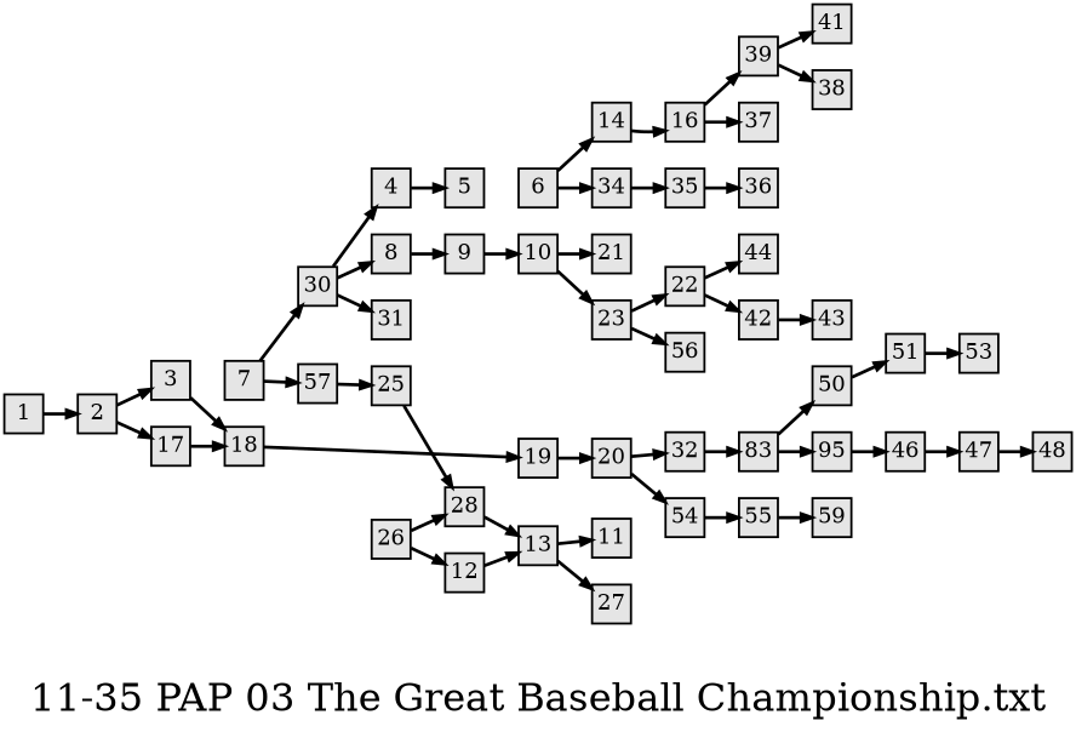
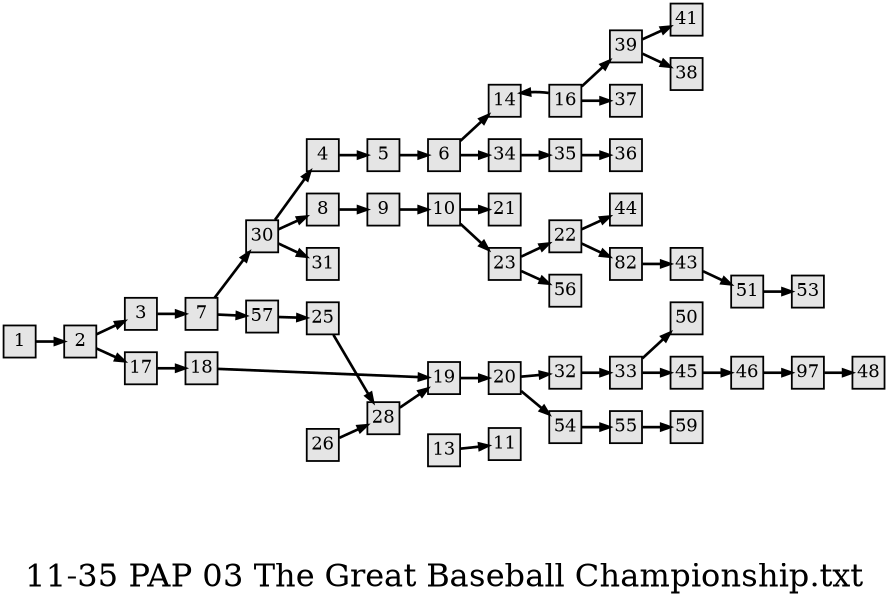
  digraph {
    fontsize=36
    label="11-35 PAP 03 The Great Baseball Championship.txt"
    nodesep=0.35
    ordering=out
    rankdir=LR
    ranksep=0.45
    node [fillcolor=grey90 fixedsize=true fontsize=20 labelfloat=true margin="0,0" penwidth=2 regular=true shape=rect style=filled]
    edge [fontsize=12 labelfloat=true penwidth=3]
    1
    2
    3
    17
    7
    18
    30
    57
    19
    4
    8
    31
    25
    5
    6
    14
    34
    16
    35
    39
    37
    36
    9
    28
    10
    21
    23
    22
    56
    44
-   42
-   12
+   42 [label=82]
    13
    11
-   27
    41
    38
    20
    32
    54
-   33 [label=83]
+   33
    55
    50
-   45 [label=95]
+   45
    59
    43
    26
    51
    46
    53
-   47
+   47 [label=97]
    48
    1 -> 2
    2 -> 3
    2 -> 17
-   3 -> 18
+   3 -> 7
    17 -> 18
    7 -> 30
    7 -> 57
    18 -> 19
    30 -> 4
    30 -> 8
    30 -> 31
    57 -> 25
    19 -> 20
    4 -> 5
    8 -> 9
    25 -> 28
+   5 -> 6
    6 -> 14
    6 -> 34
-   14 -> 16
+   16 -> 14
    34 -> 35
    16 -> 39
    16 -> 37
    35 -> 36
    39 -> 41
    39 -> 38
    9 -> 10
-   28 -> 13
+   28 -> 19
    10 -> 21
    10 -> 23
    23 -> 22
    23 -> 56
    22 -> 44
    22 -> 42
    42 -> 43
-   12 -> 13
    13 -> 11
-   13 -> 27
    20 -> 32
    20 -> 54
    32 -> 33
    54 -> 55
    33 -> 50
    33 -> 45
    55 -> 59
-   50 -> 51
+   43 -> 51
    45 -> 46
    26 -> 28
-   26 -> 12
    51 -> 53
    46 -> 47
    47 -> 48
  }
